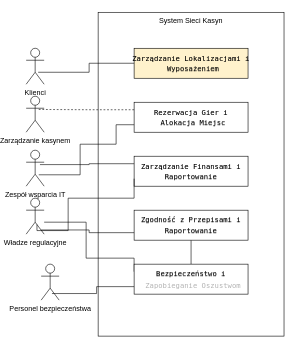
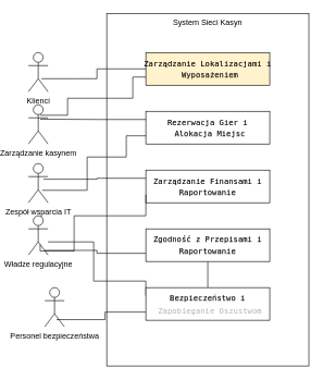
  <mxCell id="0" />
  <mxCell id="1" parent="0" />
  <mxCell id="2" value="Personel bezpieczeństwa" style="shape=umlActor;verticalLabelPosition=bottom;verticalAlign=top;html=1;" vertex="1" parent="1"><mxGeometry x="45" y="440" width="30" height="60" as="geometry" /></mxCell>
  <mxCell id="3" value="Władze regulacyjne" style="shape=umlActor;verticalLabelPosition=bottom;verticalAlign=top;html=1;" vertex="1" parent="1"><mxGeometry x="20" y="330" width="30" height="60" as="geometry" /></mxCell>
  <mxCell id="4" value="Zespół wsparcia IT" style="shape=umlActor;verticalLabelPosition=bottom;verticalAlign=top;html=1;" vertex="1" parent="1"><mxGeometry x="20" y="250" width="30" height="60" as="geometry" /></mxCell>
  <mxCell id="5" value="Zarządzanie kasynem" style="shape=umlActor;verticalLabelPosition=bottom;verticalAlign=top;html=1;" vertex="1" parent="1"><mxGeometry x="20" y="160" width="30" height="60" as="geometry" /></mxCell>
  <mxCell id="6" value="Klienci" style="shape=umlActor;verticalLabelPosition=bottom;verticalAlign=top;html=1;" vertex="1" parent="1"><mxGeometry x="20" y="80" width="30" height="60" as="geometry" /></mxCell>
  <mxCell id="7" value="System Sieci Kasyn" style="html=1;whiteSpace=wrap;verticalAlign=top;" vertex="1" parent="1"><mxGeometry x="140" y="20" width="310" height="540" as="geometry" /></mxCell>
  <mxCell id="8" value="&lt;div&gt;&lt;code style=&quot;background: transparent; text-shadow: rgba(0, 0, 0, 0.3) 0px 1px; font-family: &amp;quot;Fira Code&amp;quot;, &amp;quot;Fira Mono&amp;quot;, Menlo, Consolas, &amp;quot;DejaVu Sans Mono&amp;quot;, monospace; direction: ltr; text-align: left; white-space: pre; word-spacing: normal; word-break: normal; line-height: 1.5; tab-size: 2; hyphens: none; color: light-dark(rgb(0, 0, 0), rgb(255, 255, 255));&quot; class=&quot;language-mermaid&quot;&gt;&lt;span&gt;&lt;span class=&quot;token text&quot;&gt;Zarządzanie Lokalizacjami i&lt;/span&gt;&lt;/span&gt;&lt;/code&gt;&lt;/div&gt;&lt;div&gt;&lt;code style=&quot;background: transparent; text-shadow: rgba(0, 0, 0, 0.3) 0px 1px; font-family: &amp;quot;Fira Code&amp;quot;, &amp;quot;Fira Mono&amp;quot;, Menlo, Consolas, &amp;quot;DejaVu Sans Mono&amp;quot;, monospace; direction: ltr; text-align: left; white-space: pre; word-spacing: normal; word-break: normal; line-height: 1.5; tab-size: 2; hyphens: none; color: light-dark(rgb(0, 0, 0), rgb(255, 255, 255));&quot; class=&quot;language-mermaid&quot;&gt;&lt;span&gt;&lt;span class=&quot;token text&quot;&gt; Wyposażeniem&lt;/span&gt;&lt;/span&gt;&lt;/code&gt;&lt;/div&gt;" style="html=1;whiteSpace=wrap;fillColor=#fff2cc;" vertex="1" parent="1"><mxGeometry x="200" y="80" width="190" height="50" as="geometry" /></mxCell>
  <mxCell id="9" value="&lt;div&gt;&lt;code style=&quot;background: transparent; text-shadow: rgba(0, 0, 0, 0.3) 0px 1px; font-family: &amp;quot;Fira Code&amp;quot;, &amp;quot;Fira Mono&amp;quot;, Menlo, Consolas, &amp;quot;DejaVu Sans Mono&amp;quot;, monospace; direction: ltr; text-align: left; white-space: pre; word-spacing: normal; word-break: normal; line-height: 1.5; tab-size: 2; hyphens: none; color: light-dark(rgb(0, 0, 0), rgb(255, 255, 255));&quot; class=&quot;language-mermaid&quot;&gt;&lt;span&gt;&lt;span class=&quot;token text&quot;&gt;Rezerwacja Gier i&lt;/span&gt;&lt;/span&gt;&lt;/code&gt;&lt;/div&gt;&lt;div&gt;&lt;code style=&quot;background: transparent; text-shadow: rgba(0, 0, 0, 0.3) 0px 1px; font-family: &amp;quot;Fira Code&amp;quot;, &amp;quot;Fira Mono&amp;quot;, Menlo, Consolas, &amp;quot;DejaVu Sans Mono&amp;quot;, monospace; direction: ltr; text-align: left; white-space: pre; word-spacing: normal; word-break: normal; line-height: 1.5; tab-size: 2; hyphens: none; color: light-dark(rgb(0, 0, 0), rgb(255, 255, 255));&quot; class=&quot;language-mermaid&quot;&gt;&lt;span&gt;&lt;span class=&quot;token text&quot;&gt; Alokacja Miejsc&lt;/span&gt;&lt;/span&gt;&lt;/code&gt;&lt;/div&gt;" style="html=1;whiteSpace=wrap;" vertex="1" parent="1"><mxGeometry x="200" y="170" width="190" height="50" as="geometry" /></mxCell>
  <mxCell id="10" value="&lt;div&gt;&lt;code style=&quot;background: transparent; text-shadow: rgba(0, 0, 0, 0.3) 0px 1px; font-family: &amp;quot;Fira Code&amp;quot;, &amp;quot;Fira Mono&amp;quot;, Menlo, Consolas, &amp;quot;DejaVu Sans Mono&amp;quot;, monospace; direction: ltr; text-align: left; white-space: pre; word-spacing: normal; word-break: normal; line-height: 1.5; tab-size: 2; hyphens: none;&quot; class=&quot;language-mermaid&quot;&gt;&lt;span&gt;&lt;span class=&quot;token text&quot;&gt;Zarządzanie Finansami i&lt;/span&gt;&lt;/span&gt;&lt;/code&gt;&lt;/div&gt;&lt;div&gt;&lt;code style=&quot;background: transparent; text-shadow: rgba(0, 0, 0, 0.3) 0px 1px; font-family: &amp;quot;Fira Code&amp;quot;, &amp;quot;Fira Mono&amp;quot;, Menlo, Consolas, &amp;quot;DejaVu Sans Mono&amp;quot;, monospace; direction: ltr; text-align: left; white-space: pre; word-spacing: normal; word-break: normal; line-height: 1.5; tab-size: 2; hyphens: none;&quot; class=&quot;language-mermaid&quot;&gt;&lt;span&gt;&lt;span class=&quot;token text&quot;&gt;Raportowanie&lt;/span&gt;&lt;/span&gt;&lt;/code&gt;&lt;/div&gt;" style="html=1;whiteSpace=wrap;" vertex="1" parent="1"><mxGeometry x="200" y="260" width="190" height="50" as="geometry" /></mxCell>
  <mxCell id="11" style="edgeStyle=orthogonalEdgeStyle;rounded=0;orthogonalLoop=1;jettySize=auto;html=1;exitX=0.5;exitY=1;exitDx=0;exitDy=0;entryX=0.5;entryY=0;entryDx=0;entryDy=0;endArrow=none;startFill=0;" edge="1" parent="1" source="12" target="14"><mxGeometry relative="1" as="geometry" /></mxCell>
  <mxCell id="12" value="&lt;div&gt;&lt;code style=&quot;background: transparent; text-shadow: rgba(0, 0, 0, 0.3) 0px 1px; font-family: &amp;quot;Fira Code&amp;quot;, &amp;quot;Fira Mono&amp;quot;, Menlo, Consolas, &amp;quot;DejaVu Sans Mono&amp;quot;, monospace; direction: ltr; text-align: left; white-space: pre; word-spacing: normal; word-break: normal; line-height: 1.5; tab-size: 2; hyphens: none;&quot; class=&quot;language-mermaid&quot;&gt;&lt;span&gt;&lt;span class=&quot;token text&quot;&gt;Zgodność z Przepisami i&lt;/span&gt;&lt;/span&gt;&lt;/code&gt;&lt;/div&gt;&lt;div&gt;&lt;code style=&quot;background: transparent; text-shadow: rgba(0, 0, 0, 0.3) 0px 1px; font-family: &amp;quot;Fira Code&amp;quot;, &amp;quot;Fira Mono&amp;quot;, Menlo, Consolas, &amp;quot;DejaVu Sans Mono&amp;quot;, monospace; direction: ltr; text-align: left; white-space: pre; word-spacing: normal; word-break: normal; line-height: 1.5; tab-size: 2; hyphens: none;&quot; class=&quot;language-mermaid&quot;&gt;&lt;span&gt;&lt;span class=&quot;token text&quot;&gt;Raportowanie&lt;/span&gt;&lt;/span&gt;&lt;/code&gt;&lt;/div&gt;" style="html=1;whiteSpace=wrap;" vertex="1" parent="1"><mxGeometry x="200" y="350" width="190" height="50" as="geometry" /></mxCell>
  <mxCell id="13" style="edgeStyle=orthogonalEdgeStyle;rounded=0;orthogonalLoop=1;jettySize=auto;html=1;exitX=0;exitY=0.25;exitDx=0;exitDy=0;endArrow=none;startFill=0;" edge="1" parent="1" source="14" target="3"><mxGeometry relative="1" as="geometry"><Array as="points"><mxPoint x="200" y="430" /><mxPoint x="120" y="430" /><mxPoint x="120" y="370" /></Array></mxGeometry></mxCell>
  <mxCell id="14" value="&lt;div&gt;&lt;code style=&quot;background: transparent; text-shadow: rgba(0, 0, 0, 0.3) 0px 1px; font-family: &amp;quot;Fira Code&amp;quot;, &amp;quot;Fira Mono&amp;quot;, Menlo, Consolas, &amp;quot;DejaVu Sans Mono&amp;quot;, monospace; direction: ltr; text-align: left; white-space: pre; word-spacing: normal; word-break: normal; line-height: 1.5; tab-size: 2; hyphens: none; color: light-dark(rgb(0, 0, 0), rgb(255, 255, 255));&quot; class=&quot;language-mermaid&quot;&gt;&lt;span&gt;&lt;span class=&quot;token text&quot;&gt;Bezpieczeństwo i&lt;/span&gt;&lt;/span&gt;&lt;/code&gt;&lt;/div&gt;&lt;div&gt;&lt;code style=&quot;background: transparent; text-shadow: rgba(0, 0, 0, 0.3) 0px 1px; font-family: &amp;quot;Fira Code&amp;quot;, &amp;quot;Fira Mono&amp;quot;, Menlo, Consolas, &amp;quot;DejaVu Sans Mono&amp;quot;, monospace; direction: ltr; text-align: left; white-space: pre; word-spacing: normal; word-break: normal; line-height: 1.5; tab-size: 2; hyphens: none; color: rgba(0, 0, 0, 0);&quot; class=&quot;language-mermaid&quot;&gt;&lt;span&gt;&lt;span class=&quot;token text&quot;&gt; Zapobieganie Oszustwom&lt;/span&gt;&lt;/span&gt;&lt;/code&gt;&lt;/div&gt;" style="html=1;whiteSpace=wrap;" vertex="1" parent="1"><mxGeometry x="200" y="440" width="190" height="50" as="geometry" /></mxCell>
  <mxCell id="15" style="edgeStyle=orthogonalEdgeStyle;rounded=0;orthogonalLoop=1;jettySize=auto;html=1;exitX=0;exitY=0.5;exitDx=0;exitDy=0;entryX=0.667;entryY=0.667;entryDx=0;entryDy=0;entryPerimeter=0;endArrow=none;startFill=0;" edge="1" parent="1" source="8" target="6"><mxGeometry relative="1" as="geometry" /></mxCell>
- <mxCell id="17" style="edgeStyle=orthogonalEdgeStyle;rounded=0;orthogonalLoop=1;jettySize=auto;html=1;exitX=0;exitY=0.25;exitDx=0;exitDy=0;entryX=0.6;entryY=0.367;entryDx=0;entryDy=0;entryPerimeter=0;endArrow=none;startFill=0;dashed=1;" edge="1" parent="1" source="9" target="5"><mxGeometry relative="1" as="geometry" /></mxCell>
+ <mxCell id="16" style="edgeStyle=orthogonalEdgeStyle;rounded=0;orthogonalLoop=1;jettySize=auto;html=1;exitX=0;exitY=0.75;exitDx=0;exitDy=0;entryX=0.6;entryY=0.267;entryDx=0;entryDy=0;entryPerimeter=0;endArrow=none;startFill=0;" edge="1" parent="1" source="8" target="5"><mxGeometry relative="1" as="geometry"><Array as="points"><mxPoint x="180" y="118" /><mxPoint x="180" y="150" /><mxPoint x="80" y="150" /><mxPoint x="80" y="176" /></Array></mxGeometry></mxCell>
+ <mxCell id="17" style="edgeStyle=orthogonalEdgeStyle;rounded=0;orthogonalLoop=1;jettySize=auto;html=1;exitX=0;exitY=0.25;exitDx=0;exitDy=0;entryX=0.6;entryY=0.367;entryDx=0;entryDy=0;entryPerimeter=0;endArrow=none;startFill=0;" edge="1" parent="1" source="9" target="5"><mxGeometry relative="1" as="geometry" /></mxCell>
  <mxCell id="18" style="edgeStyle=orthogonalEdgeStyle;rounded=0;orthogonalLoop=1;jettySize=auto;html=1;exitX=0;exitY=0.75;exitDx=0;exitDy=0;entryX=0.7;entryY=0.683;entryDx=0;entryDy=0;entryPerimeter=0;endArrow=none;startFill=0;" edge="1" parent="1" source="9" target="4"><mxGeometry relative="1" as="geometry"><Array as="points"><mxPoint x="170" y="208" /><mxPoint x="170" y="240" /><mxPoint x="110" y="240" /><mxPoint x="110" y="291" /></Array></mxGeometry></mxCell>
  <mxCell id="19" style="edgeStyle=orthogonalEdgeStyle;rounded=0;orthogonalLoop=1;jettySize=auto;html=1;exitX=0;exitY=0.25;exitDx=0;exitDy=0;entryX=0.767;entryY=0.4;entryDx=0;entryDy=0;entryPerimeter=0;endArrow=none;startFill=0;" edge="1" parent="1" source="10" target="4"><mxGeometry relative="1" as="geometry" /></mxCell>
  <mxCell id="20" style="edgeStyle=orthogonalEdgeStyle;rounded=0;orthogonalLoop=1;jettySize=auto;html=1;exitX=0;exitY=0.75;exitDx=0;exitDy=0;entryX=0.6;entryY=0.733;entryDx=0;entryDy=0;entryPerimeter=0;endArrow=none;startFill=0;" edge="1" parent="1" source="10" target="3"><mxGeometry relative="1" as="geometry"><Array as="points"><mxPoint x="200" y="330" /><mxPoint x="90" y="330" /><mxPoint x="90" y="384" /></Array></mxGeometry></mxCell>
  <mxCell id="21" style="edgeStyle=orthogonalEdgeStyle;rounded=0;orthogonalLoop=1;jettySize=auto;html=1;exitX=0;exitY=0.75;exitDx=0;exitDy=0;entryX=0.6;entryY=0.817;entryDx=0;entryDy=0;entryPerimeter=0;endArrow=none;startFill=0;" edge="1" parent="1" source="14" target="2"><mxGeometry relative="1" as="geometry" /></mxCell>
  <mxCell id="22" style="edgeStyle=orthogonalEdgeStyle;rounded=0;orthogonalLoop=1;jettySize=auto;html=1;exitX=0;exitY=0.75;exitDx=0;exitDy=0;entryX=0.833;entryY=0.883;entryDx=0;entryDy=0;entryPerimeter=0;endArrow=none;startFill=0;" edge="1" parent="1" source="12" target="3"><mxGeometry relative="1" as="geometry" /></mxCell>
